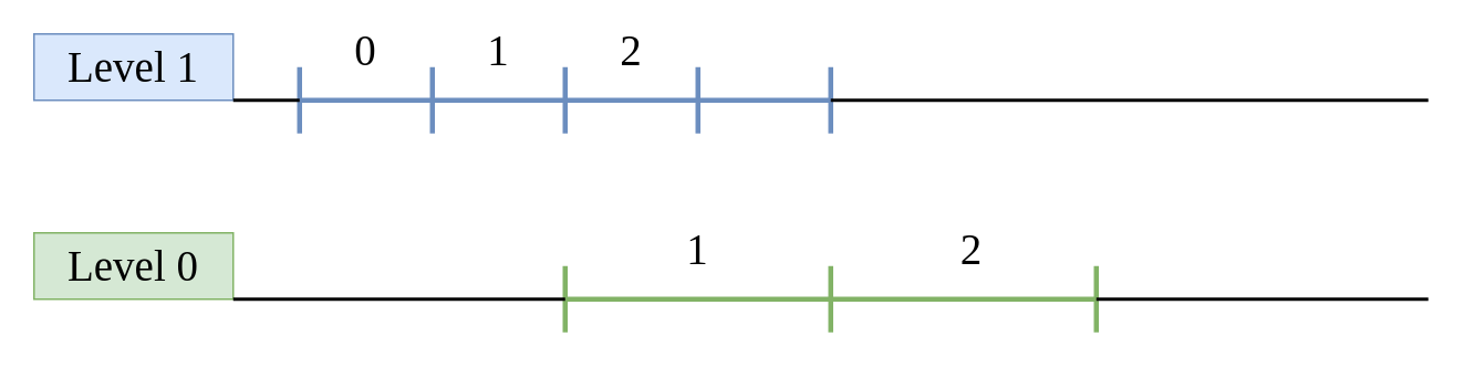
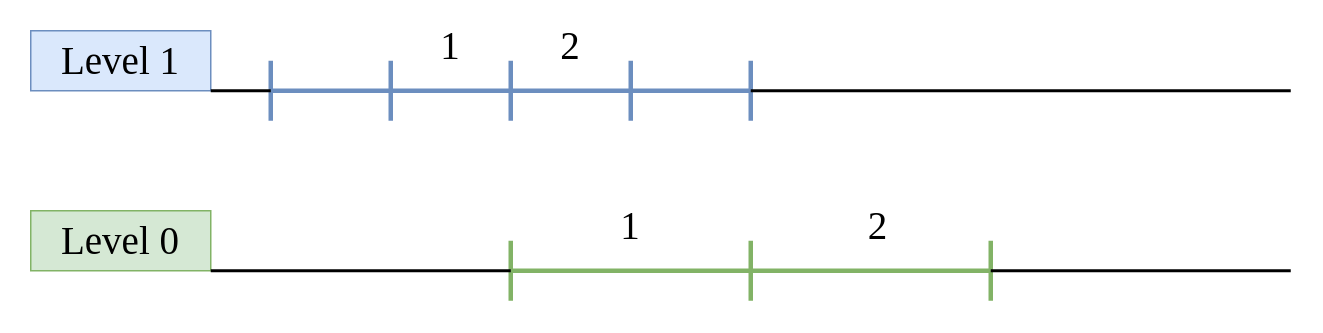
  <mxCell id="0" />
  <mxCell id="1" parent="0" />
  <mxCell id="2" value="" style="endArrow=none;html=1;strokeWidth=3;fillColor=#dae8fc;strokeColor=#6c8ebf;" edge="1" parent="1"><mxGeometry width="50" height="50" relative="1" as="geometry"><mxPoint x="180" y="60" as="sourcePoint" /><mxPoint x="500" y="60" as="targetPoint" /></mxGeometry></mxCell>
  <mxCell id="3" value="" style="endArrow=none;html=1;strokeWidth=3;fillColor=#dae8fc;strokeColor=#6c8ebf;" edge="1" parent="1"><mxGeometry width="50" height="50" relative="1" as="geometry"><mxPoint x="180" y="80" as="sourcePoint" /><mxPoint x="180" y="40" as="targetPoint" /></mxGeometry></mxCell>
  <mxCell id="4" value="" style="endArrow=none;html=1;strokeWidth=3;fillColor=#dae8fc;strokeColor=#6c8ebf;" edge="1" parent="1"><mxGeometry width="50" height="50" relative="1" as="geometry"><mxPoint x="260" y="80" as="sourcePoint" /><mxPoint x="260" y="40" as="targetPoint" /></mxGeometry></mxCell>
  <mxCell id="5" value="" style="endArrow=none;html=1;strokeWidth=3;fillColor=#dae8fc;strokeColor=#6c8ebf;" edge="1" parent="1"><mxGeometry width="50" height="50" relative="1" as="geometry"><mxPoint x="340" y="80" as="sourcePoint" /><mxPoint x="340" y="40" as="targetPoint" /></mxGeometry></mxCell>
  <mxCell id="6" value="" style="endArrow=none;html=1;strokeWidth=3;fillColor=#dae8fc;strokeColor=#6c8ebf;" edge="1" parent="1"><mxGeometry width="50" height="50" relative="1" as="geometry"><mxPoint x="420" y="80" as="sourcePoint" /><mxPoint x="420" y="40" as="targetPoint" /></mxGeometry></mxCell>
  <mxCell id="7" value="" style="endArrow=none;html=1;strokeWidth=3;fillColor=#dae8fc;strokeColor=#6c8ebf;" edge="1" parent="1"><mxGeometry width="50" height="50" relative="1" as="geometry"><mxPoint x="500" y="80" as="sourcePoint" /><mxPoint x="500" y="40" as="targetPoint" /></mxGeometry></mxCell>
  <mxCell id="8" value="" style="endArrow=none;html=1;strokeWidth=3;fillColor=#d5e8d4;strokeColor=#82b366;" edge="1" parent="1"><mxGeometry width="50" height="50" relative="1" as="geometry"><mxPoint x="340" y="180" as="sourcePoint" /><mxPoint x="660" y="180" as="targetPoint" /></mxGeometry></mxCell>
  <mxCell id="9" value="" style="endArrow=none;html=1;strokeWidth=3;fillColor=#d5e8d4;strokeColor=#82b366;" edge="1" parent="1"><mxGeometry width="50" height="50" relative="1" as="geometry"><mxPoint x="340" y="200" as="sourcePoint" /><mxPoint x="340" y="160" as="targetPoint" /></mxGeometry></mxCell>
  <mxCell id="10" value="" style="endArrow=none;html=1;strokeWidth=3;fillColor=#d5e8d4;strokeColor=#82b366;" edge="1" parent="1"><mxGeometry width="50" height="50" relative="1" as="geometry"><mxPoint x="660" y="200" as="sourcePoint" /><mxPoint x="660" y="160" as="targetPoint" /></mxGeometry></mxCell>
  <mxCell id="11" value="" style="endArrow=none;html=1;strokeWidth=3;fillColor=#d5e8d4;strokeColor=#82b366;" edge="1" parent="1"><mxGeometry width="50" height="50" relative="1" as="geometry"><mxPoint x="500" y="200" as="sourcePoint" /><mxPoint x="500" y="160" as="targetPoint" /></mxGeometry></mxCell>
- <mxCell id="12" value="0" style="text;html=1;strokeColor=none;fillColor=none;align=center;verticalAlign=middle;whiteSpace=wrap;rounded=0;fontFamily=Spectral;fontSize=26;strokeWidth=3;" vertex="1" parent="1"><mxGeometry x="200" y="20" width="40" height="20" as="geometry" /></mxCell>
  <mxCell id="13" value="1" style="text;html=1;strokeColor=none;fillColor=none;align=center;verticalAlign=middle;whiteSpace=wrap;rounded=0;fontFamily=Spectral;fontSize=26;strokeWidth=3;" vertex="1" parent="1"><mxGeometry x="280" y="20" width="40" height="20" as="geometry" /></mxCell>
  <mxCell id="14" value="2" style="text;html=1;strokeColor=none;fillColor=none;align=center;verticalAlign=middle;whiteSpace=wrap;rounded=0;fontFamily=Spectral;fontSize=26;strokeWidth=3;" vertex="1" parent="1"><mxGeometry x="360" y="20" width="40" height="20" as="geometry" /></mxCell>
  <mxCell id="15" value="1" style="text;html=1;strokeColor=none;fillColor=none;align=center;verticalAlign=middle;whiteSpace=wrap;rounded=0;fontFamily=Spectral;fontSize=26;strokeWidth=3;" vertex="1" parent="1"><mxGeometry x="400" y="140" width="40" height="20" as="geometry" /></mxCell>
  <mxCell id="16" value="2" style="text;html=1;strokeColor=none;fillColor=none;align=center;verticalAlign=middle;whiteSpace=wrap;rounded=0;fontFamily=Spectral;fontSize=26;strokeWidth=3;" vertex="1" parent="1"><mxGeometry x="565" y="140" width="40" height="20" as="geometry" /></mxCell>
  <mxCell id="17" value="Level 1" style="text;html=1;strokeColor=#6c8ebf;fillColor=#dae8fc;align=center;verticalAlign=middle;whiteSpace=wrap;rounded=0;fontFamily=Spectral;fontSize=26;" vertex="1" parent="1"><mxGeometry x="20" y="20" width="120" height="40" as="geometry" /></mxCell>
  <mxCell id="18" value="Level 0" style="text;html=1;strokeColor=#82b366;fillColor=#d5e8d4;align=center;verticalAlign=middle;whiteSpace=wrap;rounded=0;fontFamily=Spectral;fontSize=26;" vertex="1" parent="1"><mxGeometry x="20" y="140" width="120" height="40" as="geometry" /></mxCell>
  <mxCell id="19" value="" style="endArrow=none;html=1;strokeWidth=2;fontFamily=Spectral;fontSize=26;exitX=1;exitY=1;exitDx=0;exitDy=0;" edge="1" parent="1" source="18"><mxGeometry width="50" height="50" relative="1" as="geometry"><mxPoint x="390" y="310" as="sourcePoint" /><mxPoint x="340" y="180" as="targetPoint" /></mxGeometry></mxCell>
  <mxCell id="20" value="" style="endArrow=none;html=1;strokeWidth=2;fontFamily=Spectral;fontSize=26;exitX=1;exitY=1;exitDx=0;exitDy=0;" edge="1" parent="1"><mxGeometry width="50" height="50" relative="1" as="geometry"><mxPoint x="660" y="180" as="sourcePoint" /><mxPoint x="860" y="180" as="targetPoint" /></mxGeometry></mxCell>
  <mxCell id="21" value="" style="endArrow=none;html=1;strokeWidth=2;fontFamily=Spectral;fontSize=26;" edge="1" parent="1"><mxGeometry width="50" height="50" relative="1" as="geometry"><mxPoint x="860" y="60" as="sourcePoint" /><mxPoint x="500" y="60" as="targetPoint" /></mxGeometry></mxCell>
  <mxCell id="22" value="" style="endArrow=none;html=1;strokeWidth=2;fontFamily=Spectral;fontSize=26;exitX=1;exitY=1;exitDx=0;exitDy=0;" edge="1" parent="1" source="17"><mxGeometry width="50" height="50" relative="1" as="geometry"><mxPoint x="390" y="310" as="sourcePoint" /><mxPoint x="180" y="60" as="targetPoint" /></mxGeometry></mxCell>
